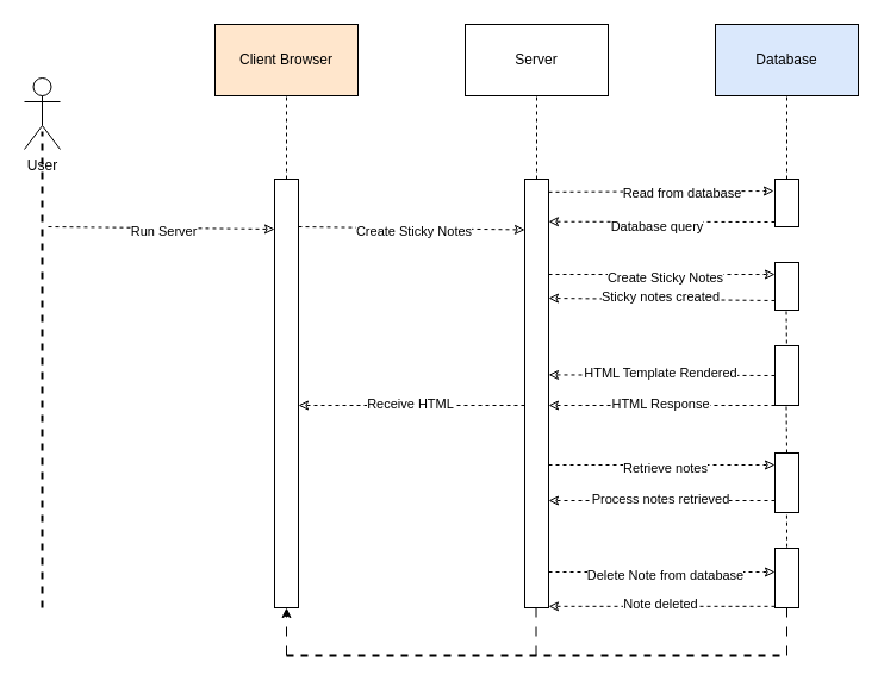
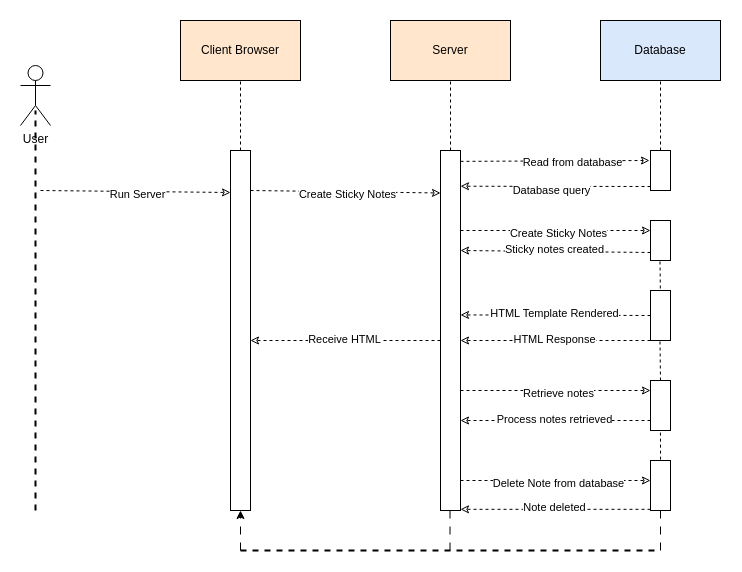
  <mxCell id="0" />
  <mxCell id="1" parent="0" />
  <mxCell id="2" value="Client Browser" style="rounded=0;whiteSpace=wrap;html=1;fillColor=#ffe6cc;" parent="1" vertex="1"><mxGeometry x="180" y="20" width="120" height="60" as="geometry" /></mxCell>
- <mxCell id="3" value="Server" style="rounded=0;whiteSpace=wrap;html=1;" parent="1" vertex="1"><mxGeometry x="390" y="20" width="120" height="60" as="geometry" /></mxCell>
+ <mxCell id="3" value="Server" style="rounded=0;whiteSpace=wrap;html=1;fillColor=#ffe6cc;" parent="1" vertex="1"><mxGeometry x="390" y="20" width="120" height="60" as="geometry" /></mxCell>
  <mxCell id="4" value="Database" style="rounded=0;whiteSpace=wrap;html=1;fillColor=#dae8fc;" parent="1" vertex="1"><mxGeometry x="600" y="20" width="120" height="60" as="geometry" /></mxCell>
  <mxCell id="5" value="" style="endArrow=none;dashed=1;html=1;rounded=0;entryX=0.5;entryY=1;entryDx=0;entryDy=0;" parent="1" target="2" edge="1"><mxGeometry width="50" height="50" relative="1" as="geometry"><mxPoint x="240" y="150" as="sourcePoint" /><mxPoint x="250" y="80" as="targetPoint" /></mxGeometry></mxCell>
  <mxCell id="6" value="" style="endArrow=none;dashed=1;html=1;rounded=0;" parent="1" edge="1"><mxGeometry width="50" height="50" relative="1" as="geometry"><mxPoint x="450" y="150" as="sourcePoint" /><mxPoint x="450" y="80" as="targetPoint" /></mxGeometry></mxCell>
  <mxCell id="7" value="" style="endArrow=none;dashed=1;html=1;rounded=0;fontStyle=1" parent="1" edge="1"><mxGeometry width="50" height="50" relative="1" as="geometry"><mxPoint x="660" y="300" as="sourcePoint" /><mxPoint x="659.5" y="260" as="targetPoint" /></mxGeometry></mxCell>
  <mxCell id="8" value="" style="rounded=0;whiteSpace=wrap;html=1;" parent="1" vertex="1"><mxGeometry x="230" y="150" width="20" height="360" as="geometry" /></mxCell>
  <mxCell id="9" value="" style="rounded=0;whiteSpace=wrap;html=1;" parent="1" vertex="1"><mxGeometry x="440" y="150" width="20" height="360" as="geometry" /></mxCell>
  <mxCell id="10" value="" style="rounded=0;whiteSpace=wrap;html=1;" parent="1" vertex="1"><mxGeometry x="650" y="220" width="20" height="40" as="geometry" /></mxCell>
  <mxCell id="11" value="" style="endArrow=classic;html=1;rounded=0;entryX=0;entryY=0.118;entryDx=0;entryDy=0;entryPerimeter=0;endFill=0;dashed=1;" parent="1" target="9" edge="1"><mxGeometry width="50" height="50" relative="1" as="geometry"><mxPoint x="250" y="190" as="sourcePoint" /><mxPoint x="300" y="140" as="targetPoint" /></mxGeometry></mxCell>
  <mxCell id="12" value="Create Sticky Notes" style="edgeLabel;html=1;align=center;verticalAlign=middle;resizable=0;points=[];" parent="11" vertex="1" connectable="0"><mxGeometry x="0.021" y="-2" relative="1" as="geometry"><mxPoint as="offset" /></mxGeometry></mxCell>
  <mxCell id="13" value="" style="endArrow=classic;dashed=1;html=1;rounded=0;endFill=0;" parent="1" edge="1"><mxGeometry width="50" height="50" relative="1" as="geometry"><mxPoint x="460" y="160.86" as="sourcePoint" /><mxPoint x="649" y="160" as="targetPoint" /></mxGeometry></mxCell>
  <mxCell id="14" value="Read from database" style="edgeLabel;html=1;align=center;verticalAlign=middle;resizable=0;points=[];" parent="13" vertex="1" connectable="0"><mxGeometry x="0.174" y="-1" relative="1" as="geometry"><mxPoint as="offset" /></mxGeometry></mxCell>
  <mxCell id="15" value="" style="endArrow=classic;html=1;rounded=0;entryX=0;entryY=0.118;entryDx=0;entryDy=0;entryPerimeter=0;endFill=0;dashed=1;" parent="1" edge="1"><mxGeometry width="50" height="50" relative="1" as="geometry"><mxPoint x="460" y="230" as="sourcePoint" /><mxPoint x="650" y="230" as="targetPoint" /></mxGeometry></mxCell>
  <mxCell id="16" value="Create Sticky Notes" style="edgeLabel;html=1;align=center;verticalAlign=middle;resizable=0;points=[];" parent="15" vertex="1" connectable="0"><mxGeometry x="0.021" y="-2" relative="1" as="geometry"><mxPoint as="offset" /></mxGeometry></mxCell>
  <mxCell id="17" value="" style="endArrow=classic;html=1;rounded=0;endFill=0;dashed=1;exitX=0;exitY=0.5;exitDx=0;exitDy=0;" parent="1" edge="1" source="20"><mxGeometry width="50" height="50" relative="1" as="geometry"><mxPoint x="620" y="314.41" as="sourcePoint" /><mxPoint x="460" y="314.41" as="targetPoint" /></mxGeometry></mxCell>
  <mxCell id="18" value="HTML Template Rendered" style="edgeLabel;html=1;align=center;verticalAlign=middle;resizable=0;points=[];" parent="17" vertex="1" connectable="0"><mxGeometry x="0.021" y="-2" relative="1" as="geometry"><mxPoint as="offset" /></mxGeometry></mxCell>
  <mxCell id="19" value="" style="endArrow=none;dashed=1;html=1;rounded=0;entryX=0.5;entryY=1;entryDx=0;entryDy=0;" parent="1" target="4" edge="1"><mxGeometry width="50" height="50" relative="1" as="geometry"><mxPoint x="660" y="150" as="sourcePoint" /><mxPoint x="659.5" y="90" as="targetPoint" /></mxGeometry></mxCell>
  <mxCell id="20" value="" style="rounded=0;whiteSpace=wrap;html=1;" parent="1" vertex="1"><mxGeometry x="650" y="290" width="20" height="50" as="geometry" /></mxCell>
  <mxCell id="21" value="" style="endArrow=none;dashed=1;html=1;rounded=0;" parent="1" edge="1"><mxGeometry width="50" height="50" relative="1" as="geometry"><mxPoint x="660" y="380" as="sourcePoint" /><mxPoint x="659.5" y="340" as="targetPoint" /></mxGeometry></mxCell>
  <mxCell id="22" value="" style="rounded=0;whiteSpace=wrap;html=1;" parent="1" vertex="1"><mxGeometry x="650" y="380" width="20" height="50" as="geometry" /></mxCell>
  <mxCell id="23" value="" style="endArrow=classic;html=1;rounded=0;entryX=0;entryY=0.118;entryDx=0;entryDy=0;entryPerimeter=0;endFill=0;dashed=1;" parent="1" edge="1"><mxGeometry width="50" height="50" relative="1" as="geometry"><mxPoint x="460" y="390" as="sourcePoint" /><mxPoint x="650" y="390" as="targetPoint" /></mxGeometry></mxCell>
  <mxCell id="24" value="Retrieve notes" style="edgeLabel;html=1;align=center;verticalAlign=middle;resizable=0;points=[];" parent="23" vertex="1" connectable="0"><mxGeometry x="0.021" y="-2" relative="1" as="geometry"><mxPoint as="offset" /></mxGeometry></mxCell>
  <mxCell id="25" value="" style="endArrow=classic;html=1;rounded=0;entryX=0;entryY=0.118;entryDx=0;entryDy=0;entryPerimeter=0;endFill=0;dashed=1;" parent="1" edge="1"><mxGeometry width="50" height="50" relative="1" as="geometry"><mxPoint x="650" y="420" as="sourcePoint" /><mxPoint x="460" y="420" as="targetPoint" /></mxGeometry></mxCell>
  <mxCell id="26" value="Process notes retrieved" style="edgeLabel;html=1;align=center;verticalAlign=middle;resizable=0;points=[];" parent="25" vertex="1" connectable="0"><mxGeometry x="0.021" y="-2" relative="1" as="geometry"><mxPoint as="offset" /></mxGeometry></mxCell>
  <mxCell id="27" value="" style="rounded=0;whiteSpace=wrap;html=1;" parent="1" vertex="1"><mxGeometry x="650" y="460" width="20" height="50" as="geometry" /></mxCell>
  <mxCell id="28" value="" style="endArrow=none;dashed=1;html=1;rounded=0;entryX=0.43;entryY=1.011;entryDx=0;entryDy=0;exitX=0.436;exitY=-0.006;exitDx=0;exitDy=0;exitPerimeter=0;entryPerimeter=0;" parent="1" edge="1"><mxGeometry width="50" height="50" relative="1" as="geometry"><mxPoint x="660.06" y="459.15" as="sourcePoint" /><mxPoint x="659.94" y="430" as="targetPoint" /></mxGeometry></mxCell>
  <mxCell id="29" value="" style="endArrow=classic;html=1;rounded=0;entryX=0;entryY=0.118;entryDx=0;entryDy=0;entryPerimeter=0;endFill=0;dashed=1;" parent="1" edge="1"><mxGeometry width="50" height="50" relative="1" as="geometry"><mxPoint x="460" y="480" as="sourcePoint" /><mxPoint x="650" y="480" as="targetPoint" /></mxGeometry></mxCell>
  <mxCell id="30" value="Delete Note from database" style="edgeLabel;html=1;align=center;verticalAlign=middle;resizable=0;points=[];" parent="29" vertex="1" connectable="0"><mxGeometry x="0.021" y="-2" relative="1" as="geometry"><mxPoint as="offset" /></mxGeometry></mxCell>
  <mxCell id="31" value="" style="endArrow=classic;html=1;rounded=0;entryX=0;entryY=0.118;entryDx=0;entryDy=0;entryPerimeter=0;endFill=0;dashed=1;" parent="1" edge="1"><mxGeometry width="50" height="50" relative="1" as="geometry"><mxPoint x="650" y="252" as="sourcePoint" /><mxPoint x="460" y="250" as="targetPoint" /></mxGeometry></mxCell>
  <mxCell id="32" value="Sticky notes created" style="edgeLabel;html=1;align=center;verticalAlign=middle;resizable=0;points=[];" parent="31" vertex="1" connectable="0"><mxGeometry x="0.021" y="-2" relative="1" as="geometry"><mxPoint as="offset" /></mxGeometry></mxCell>
  <mxCell id="33" value="" style="endArrow=classic;html=1;rounded=0;entryX=0;entryY=0.118;entryDx=0;entryDy=0;entryPerimeter=0;endFill=0;dashed=1;" parent="1" edge="1"><mxGeometry width="50" height="50" relative="1" as="geometry"><mxPoint x="650" y="508.82" as="sourcePoint" /><mxPoint x="460" y="508.82" as="targetPoint" /></mxGeometry></mxCell>
  <mxCell id="34" value="Note deleted" style="edgeLabel;html=1;align=center;verticalAlign=middle;resizable=0;points=[];" parent="33" vertex="1" connectable="0"><mxGeometry x="0.021" y="-2" relative="1" as="geometry"><mxPoint as="offset" /></mxGeometry></mxCell>
  <mxCell id="35" value="" style="endArrow=classic;html=1;rounded=0;dashed=1;dashPattern=8 8;" edge="1" parent="1"><mxGeometry width="50" height="50" relative="1" as="geometry"><mxPoint x="240" y="550" as="sourcePoint" /><mxPoint x="240" y="510" as="targetPoint" /></mxGeometry></mxCell>
  <mxCell id="36" value="" style="endArrow=none;html=1;rounded=0;dashed=1;dashPattern=8 8;endFill=0;" edge="1" parent="1"><mxGeometry width="50" height="50" relative="1" as="geometry"><mxPoint x="660" y="550" as="sourcePoint" /><mxPoint x="660" y="510" as="targetPoint" /></mxGeometry></mxCell>
  <mxCell id="37" value="" style="endArrow=none;html=1;rounded=0;dashed=1;dashPattern=8 8;endFill=0;" edge="1" parent="1"><mxGeometry width="50" height="50" relative="1" as="geometry"><mxPoint x="449.5" y="550" as="sourcePoint" /><mxPoint x="449.5" y="510" as="targetPoint" /></mxGeometry></mxCell>
  <mxCell id="38" value="" style="endArrow=none;dashed=1;html=1;strokeWidth=2;rounded=0;" edge="1" parent="1"><mxGeometry width="50" height="50" relative="1" as="geometry"><mxPoint x="240" y="550" as="sourcePoint" /><mxPoint x="660" y="550" as="targetPoint" /></mxGeometry></mxCell>
  <mxCell id="39" value="User" style="shape=umlActor;verticalLabelPosition=bottom;verticalAlign=top;html=1;outlineConnect=0;" vertex="1" parent="1"><mxGeometry x="20" y="65" width="30" height="60" as="geometry" /></mxCell>
  <mxCell id="40" value="" style="endArrow=none;dashed=1;html=1;strokeWidth=2;rounded=0;" edge="1" parent="1"><mxGeometry width="50" height="50" relative="1" as="geometry"><mxPoint x="35" y="510" as="sourcePoint" /><mxPoint x="35" y="110" as="targetPoint" /></mxGeometry></mxCell>
  <mxCell id="41" value="" style="endArrow=classic;html=1;rounded=0;entryX=0;entryY=0.118;entryDx=0;entryDy=0;entryPerimeter=0;endFill=0;dashed=1;" edge="1" parent="1"><mxGeometry width="50" height="50" relative="1" as="geometry"><mxPoint x="40" y="190" as="sourcePoint" /><mxPoint x="230" y="192" as="targetPoint" /></mxGeometry></mxCell>
  <mxCell id="42" value="Run Server" style="edgeLabel;html=1;align=center;verticalAlign=middle;resizable=0;points=[];" vertex="1" connectable="0" parent="41"><mxGeometry x="0.021" y="-2" relative="1" as="geometry"><mxPoint as="offset" /></mxGeometry></mxCell>
  <mxCell id="43" value="" style="rounded=0;whiteSpace=wrap;html=1;" vertex="1" parent="1"><mxGeometry x="650" y="150" width="20" height="40" as="geometry" /></mxCell>
  <mxCell id="44" value="" style="endArrow=classic;dashed=1;html=1;rounded=0;endFill=0;entryX=1.209;entryY=0.127;entryDx=0;entryDy=0;entryPerimeter=0;" edge="1" parent="1"><mxGeometry width="50" height="50" relative="1" as="geometry"><mxPoint x="650" y="186" as="sourcePoint" /><mxPoint x="460" y="185.72" as="targetPoint" /></mxGeometry></mxCell>
  <mxCell id="45" value="Database query" style="edgeLabel;html=1;align=center;verticalAlign=middle;resizable=0;points=[];" vertex="1" connectable="0" parent="44"><mxGeometry x="0.174" y="-1" relative="1" as="geometry"><mxPoint x="12" y="5" as="offset" /></mxGeometry></mxCell>
  <mxCell id="46" value="" style="endArrow=classic;html=1;rounded=0;endFill=0;dashed=1;" edge="1" parent="1"><mxGeometry width="50" height="50" relative="1" as="geometry"><mxPoint x="440" y="340" as="sourcePoint" /><mxPoint x="250" y="340" as="targetPoint" /></mxGeometry></mxCell>
  <mxCell id="47" value="Receive HTML" style="edgeLabel;html=1;align=center;verticalAlign=middle;resizable=0;points=[];" vertex="1" connectable="0" parent="46"><mxGeometry x="0.021" y="-2" relative="1" as="geometry"><mxPoint as="offset" /></mxGeometry></mxCell>
  <mxCell id="48" value="" style="endArrow=classic;html=1;rounded=0;endFill=0;dashed=1;exitX=0;exitY=1;exitDx=0;exitDy=0;" edge="1" parent="1" source="20"><mxGeometry width="50" height="50" relative="1" as="geometry"><mxPoint x="610" y="340" as="sourcePoint" /><mxPoint x="460" y="340" as="targetPoint" /></mxGeometry></mxCell>
  <mxCell id="49" value="HTML Response" style="edgeLabel;html=1;align=center;verticalAlign=middle;resizable=0;points=[];" vertex="1" connectable="0" parent="48"><mxGeometry x="0.021" y="-2" relative="1" as="geometry"><mxPoint as="offset" /></mxGeometry></mxCell>
